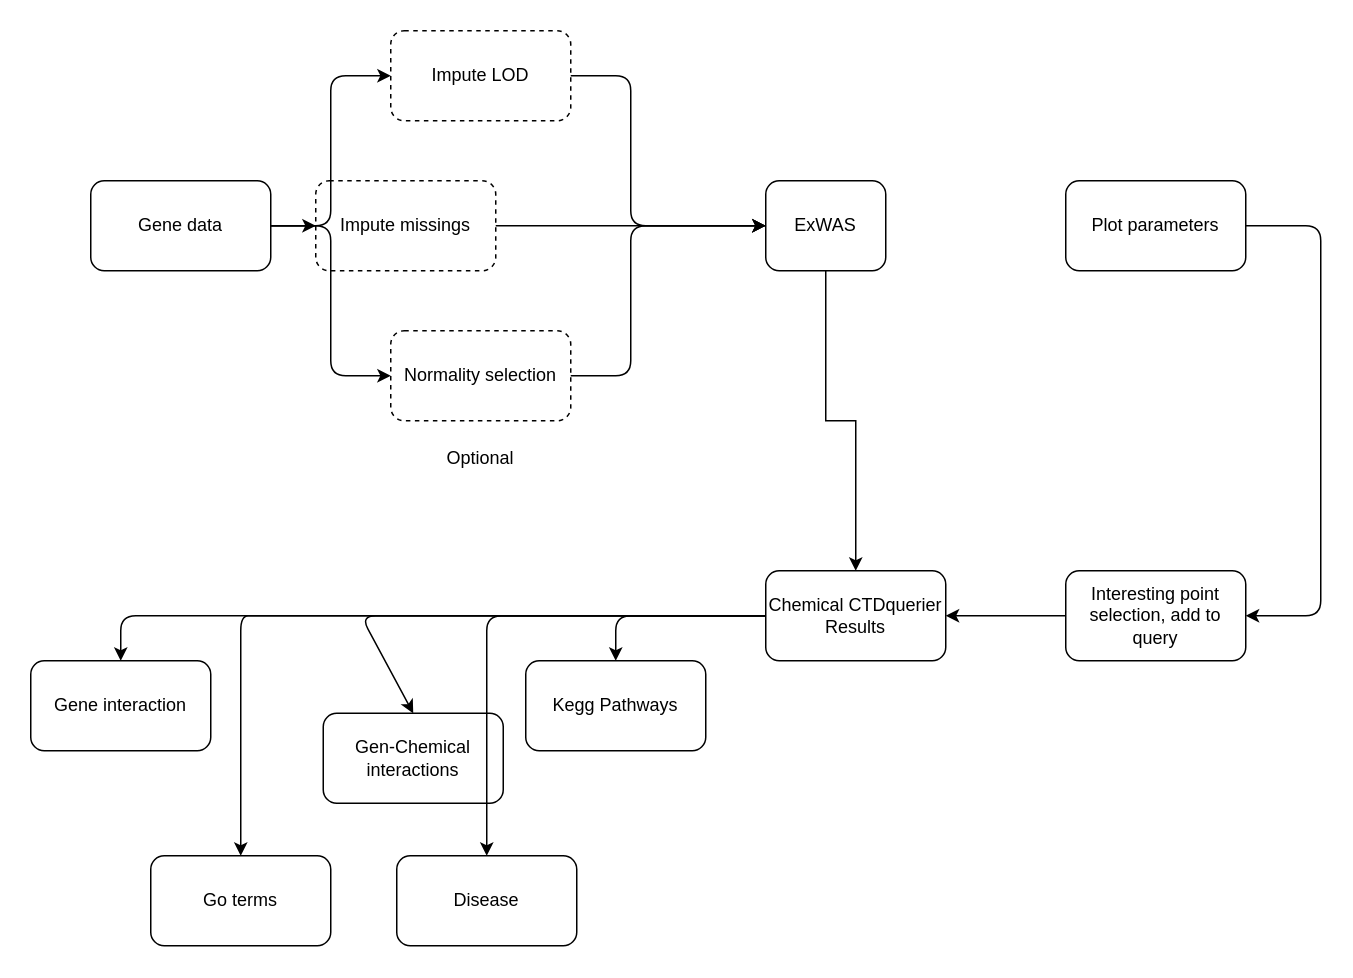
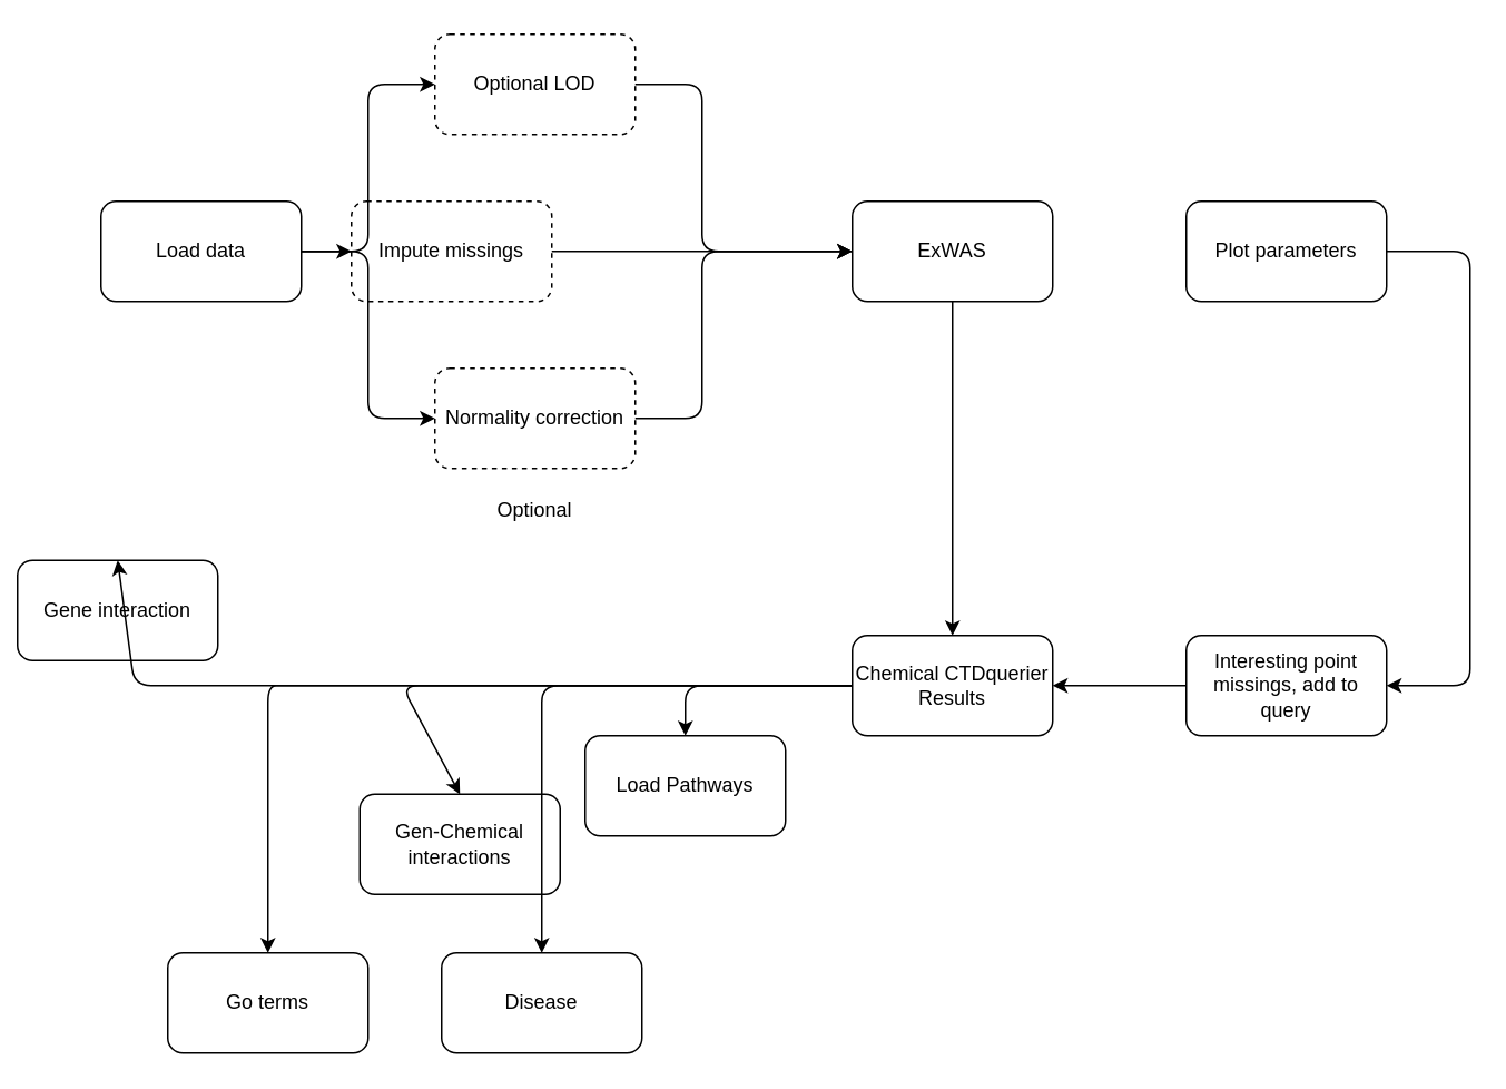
  <mxCell id="0" />
  <mxCell id="1" parent="0" />
- <mxCell id="2" value="Gene data" style="rounded=1;whiteSpace=wrap;html=1;" parent="1" vertex="1"><mxGeometry x="60" y="120" width="120" height="60" as="geometry" /></mxCell>
+ <mxCell id="2" value="Load data" style="rounded=1;whiteSpace=wrap;html=1;" parent="1" vertex="1"><mxGeometry x="60" y="120" width="120" height="60" as="geometry" /></mxCell>
  <mxCell id="3" value="" style="edgeStyle=orthogonalEdgeStyle;rounded=0;orthogonalLoop=1;jettySize=auto;html=1;" parent="1" source="4" target="19" edge="1"><mxGeometry relative="1" as="geometry" /></mxCell>
- <mxCell id="4" value="ExWAS" style="rounded=1;whiteSpace=wrap;html=1;" parent="1" vertex="1"><mxGeometry x="510" y="120" width="80" height="60" as="geometry" /></mxCell>
+ <mxCell id="4" value="ExWAS" style="rounded=1;whiteSpace=wrap;html=1;" parent="1" vertex="1"><mxGeometry x="510" y="120" width="120" height="60" as="geometry" /></mxCell>
  <mxCell id="5" value="Plot parameters" style="rounded=1;whiteSpace=wrap;html=1;" parent="1" vertex="1"><mxGeometry x="710" y="120" width="120" height="60" as="geometry" /></mxCell>
  <mxCell id="6" value="Impute missings" style="rounded=1;whiteSpace=wrap;html=1;dashed=1;" parent="1" vertex="1"><mxGeometry x="210" y="120" width="120" height="60" as="geometry" /></mxCell>
  <mxCell id="7" value="" style="endArrow=classic;html=1;exitX=1;exitY=0.5;exitDx=0;exitDy=0;entryX=0;entryY=0.5;entryDx=0;entryDy=0;" parent="1" target="6" edge="1"><mxGeometry width="50" height="50" relative="1" as="geometry"><mxPoint x="180" y="150" as="sourcePoint" /><mxPoint x="350" y="100" as="targetPoint" /></mxGeometry></mxCell>
- <mxCell id="8" value="Impute LOD" style="rounded=1;whiteSpace=wrap;html=1;dashed=1;" parent="1" vertex="1"><mxGeometry x="260" y="20" width="120" height="60" as="geometry" /></mxCell>
- <mxCell id="9" value="Normality selection" style="rounded=1;whiteSpace=wrap;html=1;dashed=1;" parent="1" vertex="1"><mxGeometry x="260" y="220" width="120" height="60" as="geometry" /></mxCell>
+ <mxCell id="8" value="Optional LOD" style="rounded=1;whiteSpace=wrap;html=1;dashed=1;" parent="1" vertex="1"><mxGeometry x="260" y="20" width="120" height="60" as="geometry" /></mxCell>
+ <mxCell id="9" value="Normality correction" style="rounded=1;whiteSpace=wrap;html=1;dashed=1;" parent="1" vertex="1"><mxGeometry x="260" y="220" width="120" height="60" as="geometry" /></mxCell>
  <mxCell id="10" value="" style="endArrow=classic;html=1;exitX=1;exitY=0.5;exitDx=0;exitDy=0;entryX=0;entryY=0.5;entryDx=0;entryDy=0;" parent="1" target="9" edge="1"><mxGeometry width="50" height="50" relative="1" as="geometry"><mxPoint x="180" y="150" as="sourcePoint" /><mxPoint x="350" y="100" as="targetPoint" /><Array as="points"><mxPoint x="220" y="150" /><mxPoint x="220" y="250" /></Array></mxGeometry></mxCell>
  <mxCell id="11" value="" style="endArrow=classic;html=1;exitX=1;exitY=0.5;exitDx=0;exitDy=0;entryX=0;entryY=0.5;entryDx=0;entryDy=0;" parent="1" target="8" edge="1"><mxGeometry width="50" height="50" relative="1" as="geometry"><mxPoint x="180" y="150" as="sourcePoint" /><mxPoint x="350" y="100" as="targetPoint" /><Array as="points"><mxPoint x="220" y="150" /><mxPoint x="220" y="50" /></Array></mxGeometry></mxCell>
  <mxCell id="12" value="" style="endArrow=classic;html=1;exitX=1;exitY=0.5;exitDx=0;exitDy=0;entryX=0;entryY=0.5;entryDx=0;entryDy=0;" parent="1" source="8" target="4" edge="1"><mxGeometry width="50" height="50" relative="1" as="geometry"><mxPoint x="350" y="270" as="sourcePoint" /><mxPoint x="400" y="220" as="targetPoint" /><Array as="points"><mxPoint x="420" y="50" /><mxPoint x="420" y="150" /></Array></mxGeometry></mxCell>
  <mxCell id="13" value="" style="endArrow=classic;html=1;exitX=1;exitY=0.5;exitDx=0;exitDy=0;entryX=0;entryY=0.5;entryDx=0;entryDy=0;" parent="1" source="6" target="4" edge="1"><mxGeometry width="50" height="50" relative="1" as="geometry"><mxPoint x="350" y="200" as="sourcePoint" /><mxPoint x="400" y="150" as="targetPoint" /></mxGeometry></mxCell>
  <mxCell id="14" value="" style="endArrow=classic;html=1;exitX=1;exitY=0.5;exitDx=0;exitDy=0;entryX=0;entryY=0.5;entryDx=0;entryDy=0;" parent="1" source="9" target="4" edge="1"><mxGeometry width="50" height="50" relative="1" as="geometry"><mxPoint x="350" y="200" as="sourcePoint" /><mxPoint x="400" y="150" as="targetPoint" /><Array as="points"><mxPoint x="420" y="250" /><mxPoint x="420" y="150" /></Array></mxGeometry></mxCell>
  <mxCell id="15" value="Optional" style="text;html=1;strokeColor=none;fillColor=none;align=center;verticalAlign=middle;whiteSpace=wrap;rounded=0;dashed=1;" parent="1" vertex="1"><mxGeometry x="295" y="290" width="50" height="30" as="geometry" /></mxCell>
  <mxCell id="16" value="" style="endArrow=classic;html=1;exitX=1;exitY=0.5;exitDx=0;exitDy=0;entryX=1;entryY=0.5;entryDx=0;entryDy=0;" parent="1" source="5" target="18" edge="1"><mxGeometry width="50" height="50" relative="1" as="geometry"><mxPoint x="600" y="300" as="sourcePoint" /><mxPoint x="840" y="420" as="targetPoint" /><Array as="points"><mxPoint x="880" y="150" /><mxPoint x="880" y="410" /></Array></mxGeometry></mxCell>
  <mxCell id="17" value="" style="edgeStyle=orthogonalEdgeStyle;rounded=0;orthogonalLoop=1;jettySize=auto;html=1;" parent="1" source="18" target="19" edge="1"><mxGeometry relative="1" as="geometry" /></mxCell>
- <mxCell id="18" value="Interesting point selection, add to query" style="rounded=1;whiteSpace=wrap;html=1;" parent="1" vertex="1"><mxGeometry x="710" y="380" width="120" height="60" as="geometry" /></mxCell>
+ <mxCell id="18" value="Interesting point missings, add to query" style="rounded=1;whiteSpace=wrap;html=1;" parent="1" vertex="1"><mxGeometry x="710" y="380" width="120" height="60" as="geometry" /></mxCell>
  <mxCell id="19" value="Chemical CTDquerier Results" style="rounded=1;whiteSpace=wrap;html=1;" parent="1" vertex="1"><mxGeometry x="510" y="380" width="120" height="60" as="geometry" /></mxCell>
- <mxCell id="20" value="Kegg Pathways" style="rounded=1;whiteSpace=wrap;html=1;" parent="1" vertex="1"><mxGeometry x="350" y="440" width="120" height="60" as="geometry" /></mxCell>
+ <mxCell id="20" value="Load Pathways" style="rounded=1;whiteSpace=wrap;html=1;" parent="1" vertex="1"><mxGeometry x="350" y="440" width="120" height="60" as="geometry" /></mxCell>
  <mxCell id="21" value="Gen-Chemical interactions" style="rounded=1;whiteSpace=wrap;html=1;" parent="1" vertex="1"><mxGeometry x="215" y="475" width="120" height="60" as="geometry" /></mxCell>
  <mxCell id="22" value="Go terms" style="rounded=1;whiteSpace=wrap;html=1;" parent="1" vertex="1"><mxGeometry x="100" y="570" width="120" height="60" as="geometry" /></mxCell>
  <mxCell id="23" value="Disease" style="rounded=1;whiteSpace=wrap;html=1;" parent="1" vertex="1"><mxGeometry x="264" y="570" width="120" height="60" as="geometry" /></mxCell>
- <mxCell id="24" value="Gene interaction" style="rounded=1;whiteSpace=wrap;html=1;" parent="1" vertex="1"><mxGeometry x="20" y="440" width="120" height="60" as="geometry" /></mxCell>
+ <mxCell id="24" value="Gene interaction" style="rounded=1;whiteSpace=wrap;html=1;" parent="1" vertex="1"><mxGeometry x="10" y="335" width="120" height="60" as="geometry" /></mxCell>
  <mxCell id="25" value="" style="endArrow=classic;html=1;exitX=0;exitY=0.5;exitDx=0;exitDy=0;entryX=0.5;entryY=0;entryDx=0;entryDy=0;" parent="1" source="19" target="20" edge="1"><mxGeometry width="50" height="50" relative="1" as="geometry"><mxPoint x="480" y="400" as="sourcePoint" /><mxPoint x="530" y="350" as="targetPoint" /><Array as="points"><mxPoint x="410" y="410" /></Array></mxGeometry></mxCell>
  <mxCell id="26" value="" style="endArrow=classic;html=1;exitX=0;exitY=0.5;exitDx=0;exitDy=0;entryX=0.5;entryY=0;entryDx=0;entryDy=0;" parent="1" source="19" target="23" edge="1"><mxGeometry width="50" height="50" relative="1" as="geometry"><mxPoint x="480" y="400" as="sourcePoint" /><mxPoint x="530" y="350" as="targetPoint" /><Array as="points"><mxPoint x="324" y="410" /></Array></mxGeometry></mxCell>
  <mxCell id="27" value="" style="endArrow=classic;html=1;entryX=0.5;entryY=0;entryDx=0;entryDy=0;exitX=0;exitY=0.5;exitDx=0;exitDy=0;" parent="1" source="19" target="21" edge="1"><mxGeometry width="50" height="50" relative="1" as="geometry"><mxPoint x="500" y="410" as="sourcePoint" /><mxPoint x="390" y="350" as="targetPoint" /><Array as="points"><mxPoint x="240" y="410" /></Array></mxGeometry></mxCell>
  <mxCell id="28" value="" style="endArrow=classic;html=1;entryX=0.5;entryY=0;entryDx=0;entryDy=0;" parent="1" target="24" edge="1"><mxGeometry width="50" height="50" relative="1" as="geometry"><mxPoint x="510" y="410" as="sourcePoint" /><mxPoint x="400" y="350" as="targetPoint" /><Array as="points"><mxPoint x="80" y="410" /></Array></mxGeometry></mxCell>
  <mxCell id="29" value="" style="endArrow=classic;html=1;entryX=0.5;entryY=0;entryDx=0;entryDy=0;" parent="1" target="22" edge="1"><mxGeometry width="50" height="50" relative="1" as="geometry"><mxPoint x="510" y="410" as="sourcePoint" /><mxPoint x="390" y="350" as="targetPoint" /><Array as="points"><mxPoint x="180" y="410" /><mxPoint x="160" y="410" /></Array></mxGeometry></mxCell>
